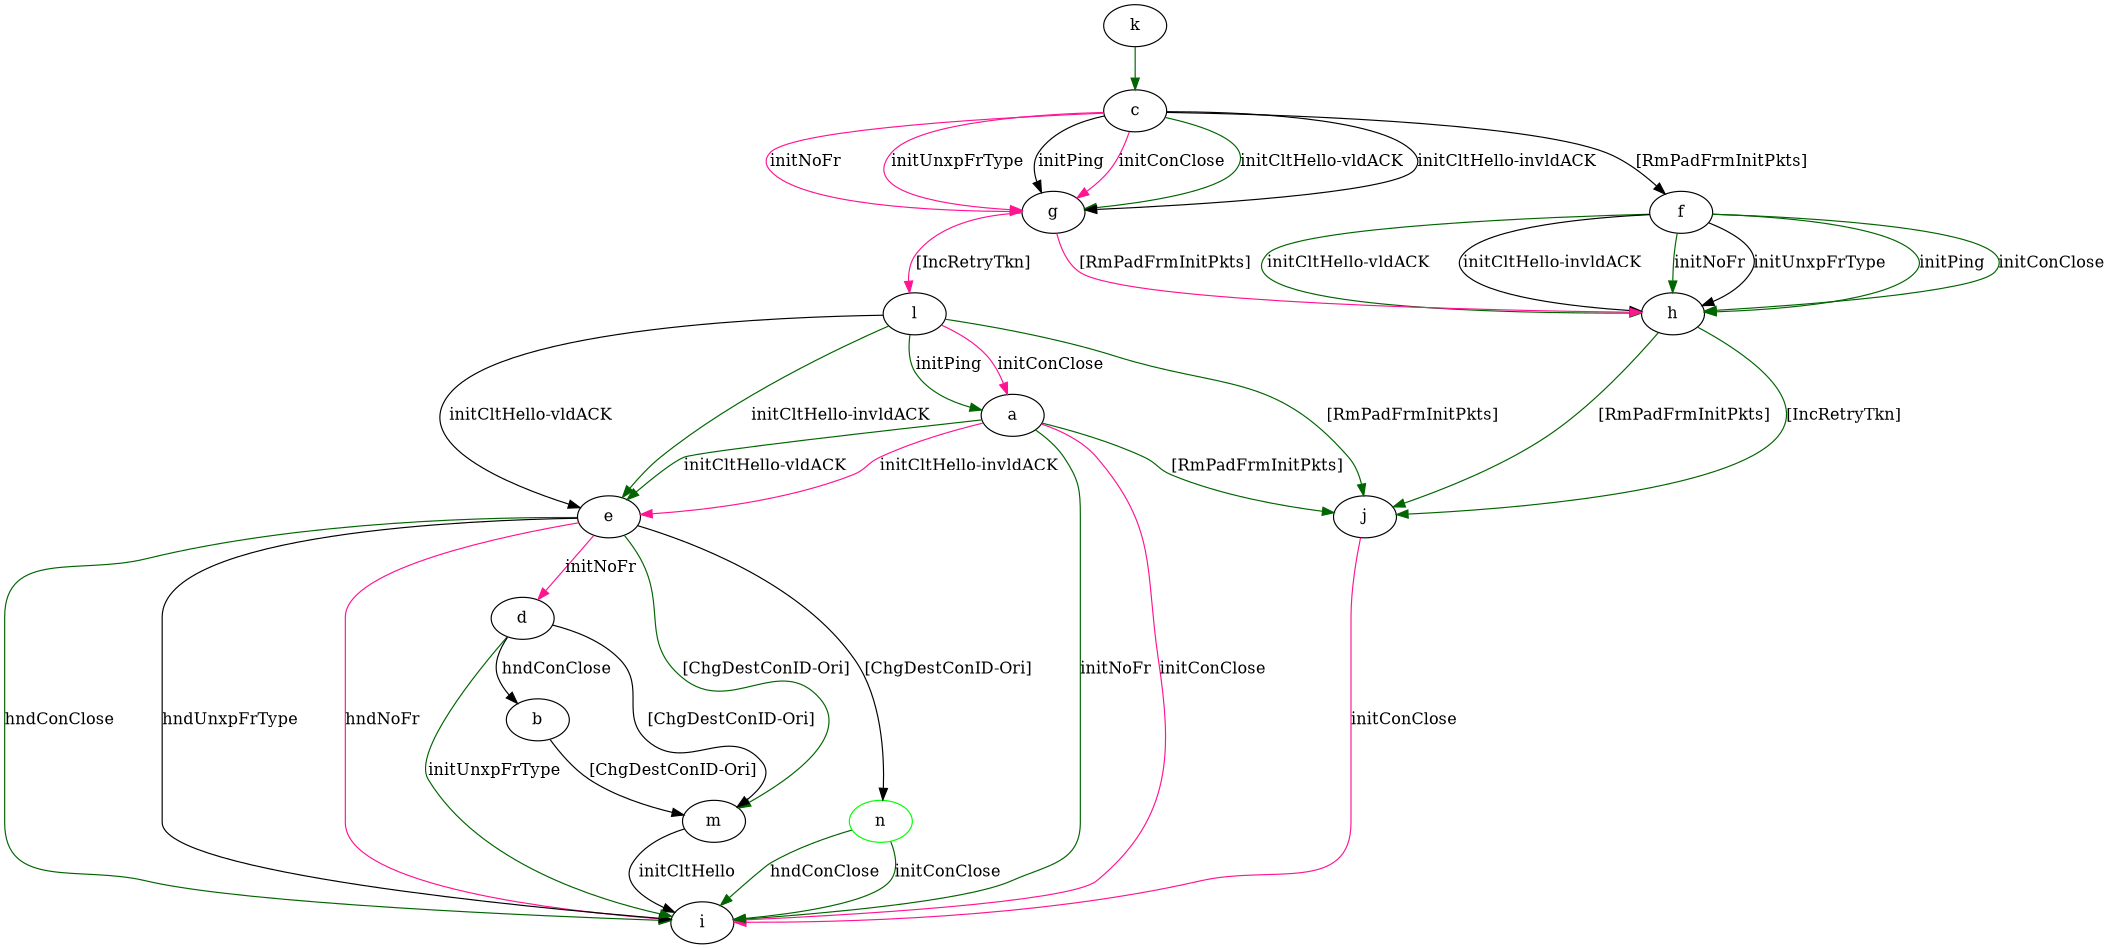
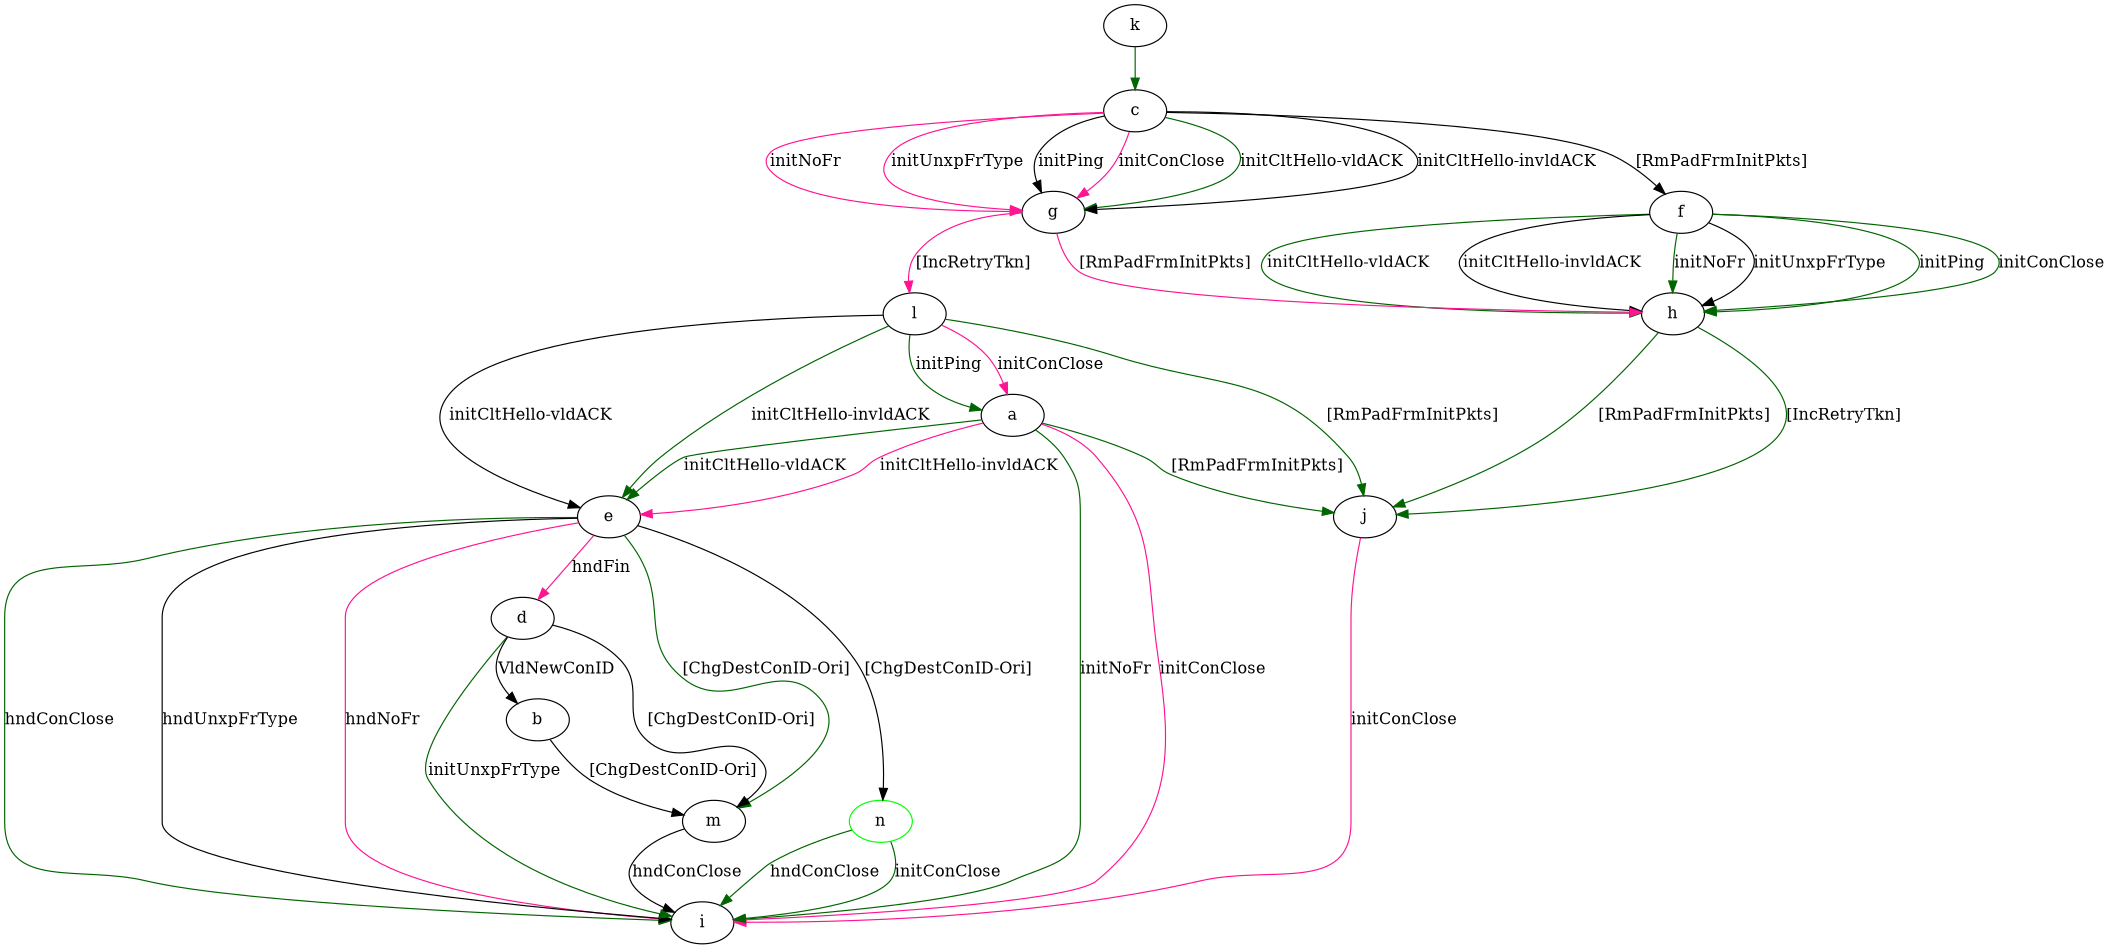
  digraph {
    edge [color=darkgreen]
    a
    e
    i
    j
    m
    d
    n [color=green]
    b
    c
    f
    g
    h
    l
    k
    a -> e [label="initCltHello-vldACK "]
    a -> e [color=deeppink label="initCltHello-invldACK "]
    a -> i [color=deeppink label="initConClose "]
    a -> i [label="initNoFr "]
    a -> j [label="[RmPadFrmInitPkts] "]
    e -> i [color=deeppink label="hndNoFr "]
    e -> i [label="hndConClose "]
    e -> i [color=black label="hndUnxpFrType "]
    e -> m [label="[ChgDestConID-Ori] "]
-   e -> d [color=deeppink label="initNoFr "]
+   e -> d [color=deeppink label="hndFin "]
    e -> n [color=black label="[ChgDestConID-Ori] "]
    j -> i [color=deeppink label="initConClose "]
-   m -> i [color=black label="initCltHello "]
+   m -> i [color=black label="hndConClose "]
    d -> i [label="initUnxpFrType "]
    d -> m [color=black label="[ChgDestConID-Ori] "]
-   d -> b [color=black label="hndConClose "]
+   d -> b [color=black label="VldNewConID "]
    n -> i [label="initConClose "]
    n -> i [label="hndConClose "]
    b -> m [color=black label="[ChgDestConID-Ori] "]
    c -> f [color=black label="[RmPadFrmInitPkts] "]
    c -> g [color=black label="initPing "]
    c -> g [color=deeppink label="initConClose "]
    c -> g [label="initCltHello-vldACK "]
    c -> g [color=black label="initCltHello-invldACK "]
    c -> g [color=deeppink label="initNoFr "]
    c -> g [color=deeppink label="initUnxpFrType "]
    f -> h [label="initPing "]
    f -> h [label="initConClose "]
    f -> h [label="initCltHello-vldACK "]
    f -> h [color=black label="initCltHello-invldACK "]
    f -> h [label="initNoFr "]
    f -> h [color=black label="initUnxpFrType "]
    g -> h [color=deeppink label="[RmPadFrmInitPkts] "]
    g -> l [color=deeppink label="[IncRetryTkn] "]
    h -> j [label="[RmPadFrmInitPkts] "]
    h -> j [label="[IncRetryTkn] "]
    l -> a [label="initPing "]
    l -> a [color=deeppink label="initConClose "]
    l -> e [color=black label="initCltHello-vldACK "]
    l -> e [label="initCltHello-invldACK "]
    l -> j [label="[RmPadFrmInitPkts] "]
    k -> c
  }
